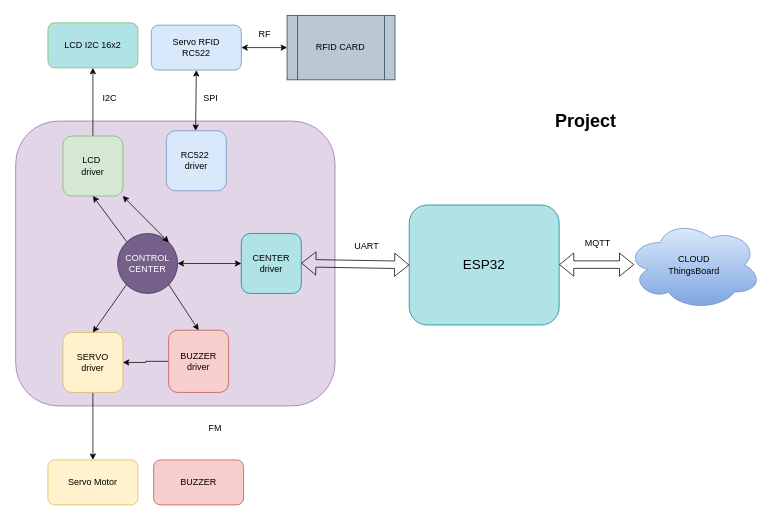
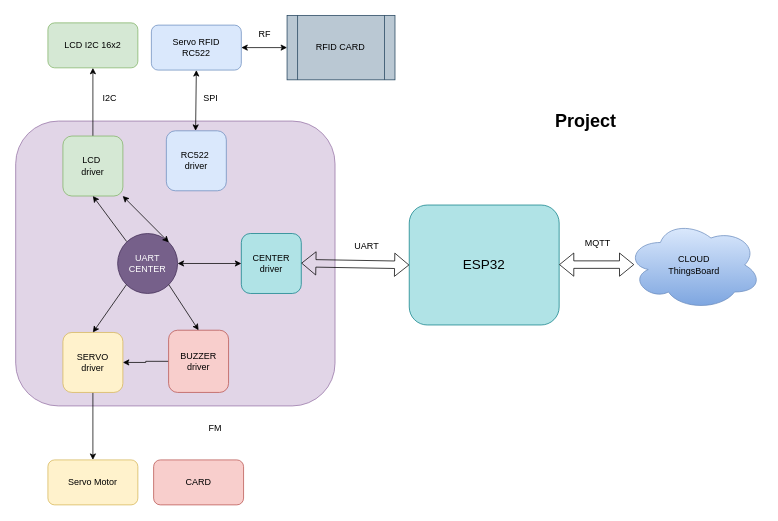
  <mxCell id="0" />
  <mxCell id="1" parent="0" />
  <mxCell id="2" value="" style="rounded=1;whiteSpace=wrap;html=1;fillColor=#e1d5e7;strokeColor=#9673a6;" parent="1" vertex="1"><mxGeometry x="20" y="161" width="426" height="380" as="geometry" /></mxCell>
  <mxCell id="3" value="" style="edgeStyle=orthogonalEdgeStyle;rounded=0;orthogonalLoop=1;jettySize=auto;html=1;" parent="1" source="4" target="5" edge="1"><mxGeometry relative="1" as="geometry" /></mxCell>
  <mxCell id="4" value="LCD&amp;nbsp;&lt;div&gt;driver&lt;/div&gt;" style="rounded=1;whiteSpace=wrap;html=1;fillColor=#d5e8d4;strokeColor=#82b366;" parent="1" vertex="1"><mxGeometry x="83" y="181" width="80" height="80" as="geometry" /></mxCell>
- <mxCell id="5" value="LCD I2C&amp;nbsp;&lt;span style=&quot;background-color: transparent; color: light-dark(rgb(0, 0, 0), rgb(255, 255, 255));&quot;&gt;16x2&lt;/span&gt;" style="rounded=1;whiteSpace=wrap;html=1;fillColor=#b0e3e6;strokeColor=#82b366;" parent="1" vertex="1"><mxGeometry x="63" y="30" width="120" height="60" as="geometry" /></mxCell>
+ <mxCell id="5" value="LCD I2C&amp;nbsp;&lt;span style=&quot;background-color: transparent; color: light-dark(rgb(0, 0, 0), rgb(255, 255, 255));&quot;&gt;16x2&lt;/span&gt;" style="rounded=1;whiteSpace=wrap;html=1;fillColor=#d5e8d4;strokeColor=#82b366;" parent="1" vertex="1"><mxGeometry x="63" y="30" width="120" height="60" as="geometry" /></mxCell>
  <mxCell id="6" value="CENTER driver" style="rounded=1;whiteSpace=wrap;html=1;fillColor=#b0e3e6;strokeColor=#0e8088;" parent="1" vertex="1"><mxGeometry x="321" y="311" width="80" height="80" as="geometry" /></mxCell>
  <mxCell id="7" value="&lt;font style=&quot;font-size: 18px;&quot;&gt;ESP32&lt;/font&gt;" style="rounded=1;whiteSpace=wrap;html=1;fillColor=#b0e3e6;strokeColor=#0e8088;" parent="1" vertex="1"><mxGeometry x="545" y="273" width="200" height="160" as="geometry" /></mxCell>
  <mxCell id="8" value="CLOUD&lt;div&gt;ThingsBoard&lt;/div&gt;" style="ellipse;shape=cloud;whiteSpace=wrap;html=1;fillColor=#dae8fc;gradientColor=#7ea6e0;strokeColor=#6c8ebf;" parent="1" vertex="1"><mxGeometry x="835" y="293" width="180" height="120" as="geometry" /></mxCell>
  <mxCell id="9" value="RC522&amp;nbsp;&lt;div&gt;driver&lt;/div&gt;" style="rounded=1;whiteSpace=wrap;html=1;fillColor=#dae8fc;strokeColor=#6c8ebf;" parent="1" vertex="1"><mxGeometry x="221" y="174" width="80" height="80" as="geometry" /></mxCell>
  <mxCell id="10" value="Servo RFID&lt;div&gt;RC522&lt;/div&gt;" style="rounded=1;whiteSpace=wrap;html=1;fillColor=#dae8fc;strokeColor=#6c8ebf;" parent="1" vertex="1"><mxGeometry x="201" y="33" width="120" height="60" as="geometry" /></mxCell>
  <mxCell id="11" value="" style="edgeStyle=orthogonalEdgeStyle;rounded=0;orthogonalLoop=1;jettySize=auto;html=1;" parent="1" source="12" target="13" edge="1"><mxGeometry relative="1" as="geometry" /></mxCell>
  <mxCell id="12" value="SERVO&lt;div&gt;driver&lt;/div&gt;" style="rounded=1;whiteSpace=wrap;html=1;fillColor=#fff2cc;strokeColor=#d6b656;" parent="1" vertex="1"><mxGeometry x="83" y="443" width="80" height="80" as="geometry" /></mxCell>
  <mxCell id="13" value="Servo Motor" style="rounded=1;whiteSpace=wrap;html=1;fillColor=#fff2cc;strokeColor=#d6b656;" parent="1" vertex="1"><mxGeometry x="63" y="613" width="120" height="60" as="geometry" /></mxCell>
  <mxCell id="14" value="" style="edgeStyle=orthogonalEdgeStyle;rounded=0;orthogonalLoop=1;jettySize=auto;html=1;" parent="1" source="15" target="12" edge="1"><mxGeometry relative="1" as="geometry" /></mxCell>
  <mxCell id="15" value="BUZZER driver" style="rounded=1;whiteSpace=wrap;html=1;fillColor=#f8cecc;strokeColor=#b85450;" parent="1" vertex="1"><mxGeometry x="224" y="440" width="80" height="83" as="geometry" /></mxCell>
- <mxCell id="16" value="BUZZER" style="rounded=1;whiteSpace=wrap;html=1;fillColor=#f8cecc;strokeColor=#b85450;" parent="1" vertex="1"><mxGeometry x="204" y="613" width="120" height="60" as="geometry" /></mxCell>
+ <mxCell id="16" value="CARD" style="rounded=1;whiteSpace=wrap;html=1;fillColor=#f8cecc;strokeColor=#b85450;" parent="1" vertex="1"><mxGeometry x="204" y="613" width="120" height="60" as="geometry" /></mxCell>
  <mxCell id="17" value="" style="shape=flexArrow;endArrow=classic;startArrow=classic;html=1;rounded=0;entryX=0;entryY=0.5;entryDx=0;entryDy=0;" parent="1" edge="1" target="7"><mxGeometry width="100" height="100" relative="1" as="geometry"><mxPoint x="401" y="350.5" as="sourcePoint" /><mxPoint x="501" y="350.5" as="targetPoint" /></mxGeometry></mxCell>
  <mxCell id="18" value="" style="shape=flexArrow;endArrow=classic;startArrow=classic;html=1;rounded=0;" parent="1" edge="1"><mxGeometry width="100" height="100" relative="1" as="geometry"><mxPoint x="745" y="352.5" as="sourcePoint" /><mxPoint x="845" y="352.5" as="targetPoint" /></mxGeometry></mxCell>
  <mxCell id="19" value="&lt;font style=&quot;font-size: 24px;&quot;&gt;&lt;b&gt;Project&amp;nbsp;&lt;/b&gt;&lt;/font&gt;" style="text;html=1;align=center;verticalAlign=middle;whiteSpace=wrap;rounded=0;" parent="1" vertex="1"><mxGeometry x="624" y="132" width="320" height="60" as="geometry" /></mxCell>
  <mxCell id="20" value="" style="endArrow=classic;startArrow=classic;html=1;rounded=0;entryX=0.5;entryY=1;entryDx=0;entryDy=0;" parent="1" target="10" edge="1"><mxGeometry width="50" height="50" relative="1" as="geometry"><mxPoint x="260" y="174" as="sourcePoint" /><mxPoint x="310" y="124" as="targetPoint" /></mxGeometry></mxCell>
- <mxCell id="21" value="CONTROL&lt;div&gt;CENTER&lt;/div&gt;" style="ellipse;whiteSpace=wrap;html=1;aspect=fixed;fillColor=#76608a;strokeColor=#432D57;fontColor=#ffffff;" vertex="1" parent="1"><mxGeometry x="156" y="311" width="80" height="80" as="geometry" /></mxCell>
+ <mxCell id="21" value="UART&lt;div&gt;CENTER&lt;/div&gt;" style="ellipse;whiteSpace=wrap;html=1;aspect=fixed;fillColor=#76608a;strokeColor=#432D57;fontColor=#ffffff;" vertex="1" parent="1"><mxGeometry x="156" y="311" width="80" height="80" as="geometry" /></mxCell>
  <mxCell id="22" value="I2C" style="text;html=1;align=center;verticalAlign=middle;resizable=0;points=[];autosize=1;strokeColor=none;fillColor=none;" vertex="1" parent="1"><mxGeometry x="126" y="118" width="37" height="26" as="geometry" /></mxCell>
  <mxCell id="23" value="SPI&lt;span style=&quot;color: rgba(0, 0, 0, 0); font-family: monospace; font-size: 0px; text-align: start;&quot;&gt;%3CmxGraphModel%3E%3Croot%3E%3CmxCell%20id%3D%220%22%2F%3E%3CmxCell%20id%3D%221%22%20parent%3D%220%22%2F%3E%3CmxCell%20id%3D%222%22%20value%3D%22I2C%22%20style%3D%22text%3Bhtml%3D1%3Balign%3Dcenter%3BverticalAlign%3Dmiddle%3Bresizable%3D0%3Bpoints%3D%5B%5D%3Bautosize%3D1%3BstrokeColor%3Dnone%3BfillColor%3Dnone%3B%22%20vertex%3D%221%22%20parent%3D%221%22%3E%3CmxGeometry%20x%3D%22344%22%20y%3D%22318%22%20width%3D%2237%22%20height%3D%2226%22%20as%3D%22geometry%22%2F%3E%3C%2FmxCell%3E%3C%2Froot%3E%3C%2FmxGraphModel%3E&lt;/span&gt;" style="text;html=1;align=center;verticalAlign=middle;resizable=0;points=[];autosize=1;strokeColor=none;fillColor=none;" vertex="1" parent="1"><mxGeometry x="261" y="118" width="37" height="26" as="geometry" /></mxCell>
  <mxCell id="24" value="FM" style="text;html=1;align=center;verticalAlign=middle;resizable=0;points=[];autosize=1;strokeColor=none;fillColor=none;" vertex="1" parent="1"><mxGeometry x="268" y="558" width="35" height="26" as="geometry" /></mxCell>
  <mxCell id="25" value="UART" style="text;html=1;align=center;verticalAlign=middle;resizable=0;points=[];autosize=1;strokeColor=none;fillColor=none;" vertex="1" parent="1"><mxGeometry x="463" y="315" width="50" height="26" as="geometry" /></mxCell>
  <mxCell id="26" value="MQTT" style="text;html=1;align=center;verticalAlign=middle;resizable=0;points=[];autosize=1;strokeColor=none;fillColor=none;" vertex="1" parent="1"><mxGeometry x="770" y="311" width="52" height="26" as="geometry" /></mxCell>
  <mxCell id="27" value="RFID CARD" style="shape=process;whiteSpace=wrap;html=1;backgroundOutline=1;fillColor=#bac8d3;strokeColor=#23445d;rounded=0;glass=0;shadow=0;" vertex="1" parent="1"><mxGeometry x="382" y="20" width="144" height="86" as="geometry" /></mxCell>
  <mxCell id="28" value="" style="endArrow=classic;startArrow=classic;html=1;rounded=0;exitX=1;exitY=0.5;exitDx=0;exitDy=0;entryX=0;entryY=0.5;entryDx=0;entryDy=0;" edge="1" parent="1" source="10" target="27"><mxGeometry width="50" height="50" relative="1" as="geometry"><mxPoint x="527" y="335" as="sourcePoint" /><mxPoint x="577" y="285" as="targetPoint" /></mxGeometry></mxCell>
  <mxCell id="29" value="RF" style="text;html=1;align=center;verticalAlign=middle;resizable=0;points=[];autosize=1;strokeColor=none;fillColor=none;" vertex="1" parent="1"><mxGeometry x="335" y="33" width="34" height="26" as="geometry" /></mxCell>
  <mxCell id="30" value="" style="endArrow=classic;html=1;rounded=0;entryX=0.5;entryY=1;entryDx=0;entryDy=0;" edge="1" parent="1" target="4"><mxGeometry width="50" height="50" relative="1" as="geometry"><mxPoint x="168" y="321.71" as="sourcePoint" /><mxPoint x="87" y="326.298" as="targetPoint" /></mxGeometry></mxCell>
  <mxCell id="31" value="" style="endArrow=classic;html=1;rounded=0;exitX=0;exitY=1;exitDx=0;exitDy=0;entryX=0.5;entryY=0;entryDx=0;entryDy=0;" edge="1" parent="1" source="21" target="12"><mxGeometry width="50" height="50" relative="1" as="geometry"><mxPoint x="527" y="335" as="sourcePoint" /><mxPoint x="577" y="285" as="targetPoint" /></mxGeometry></mxCell>
  <mxCell id="32" value="" style="endArrow=classic;html=1;rounded=0;exitX=1;exitY=1;exitDx=0;exitDy=0;entryX=0.5;entryY=0;entryDx=0;entryDy=0;" edge="1" parent="1" source="21" target="15"><mxGeometry width="50" height="50" relative="1" as="geometry"><mxPoint x="527" y="335" as="sourcePoint" /><mxPoint x="577" y="285" as="targetPoint" /></mxGeometry></mxCell>
  <mxCell id="33" value="" style="endArrow=classic;startArrow=classic;html=1;rounded=0;exitX=1;exitY=0;exitDx=0;exitDy=0;" edge="1" parent="1" source="21" target="4"><mxGeometry width="50" height="50" relative="1" as="geometry"><mxPoint x="527" y="335" as="sourcePoint" /><mxPoint x="577" y="285" as="targetPoint" /></mxGeometry></mxCell>
  <mxCell id="34" value="" style="endArrow=classic;startArrow=classic;html=1;rounded=0;exitX=1;exitY=0.5;exitDx=0;exitDy=0;entryX=0;entryY=0.5;entryDx=0;entryDy=0;" edge="1" parent="1" source="21" target="6"><mxGeometry width="50" height="50" relative="1" as="geometry"><mxPoint x="527" y="335" as="sourcePoint" /><mxPoint x="577" y="285" as="targetPoint" /></mxGeometry></mxCell>
